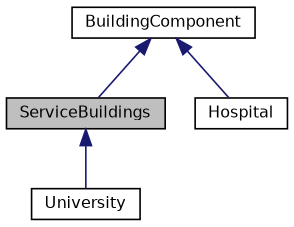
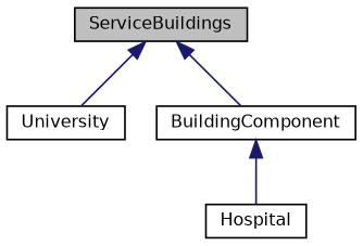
  digraph {
    node [color=black fillcolor=white fontname=Helvetica fontsize=10 shape=record style=filled]
    edge [color=midnightblue dir=back fontname=Helvetica fontsize=10 labelfontname=Helvetica labelfontsize=10 style=solid]
    n1 [fillcolor=grey75 fontcolor=black height=0.2 label=ServiceBuildings width=0.4]
    n2 [height=0.2 label=University width=0.4]
    n3 [height=0.2 label=Hospital width=0.4]
    n4 [height=0.2 label=BuildingComponent width=0.4]
    n1 -> n2
-   n4 -> n1
+   n1 -> n4
    n4 -> n3
  }
